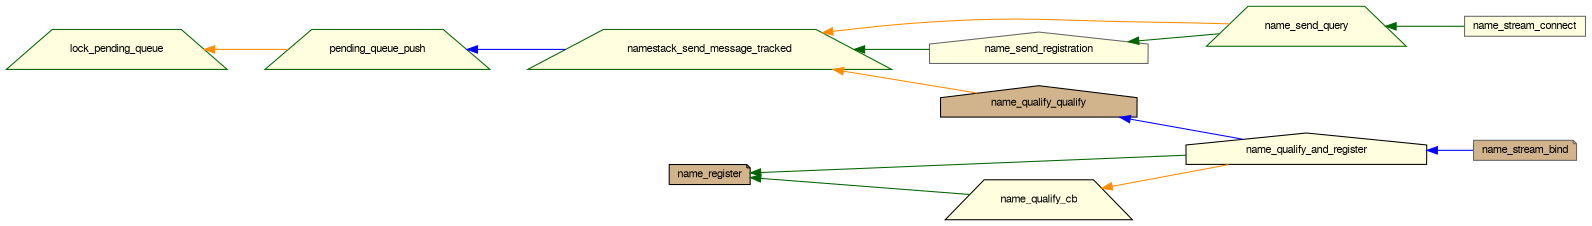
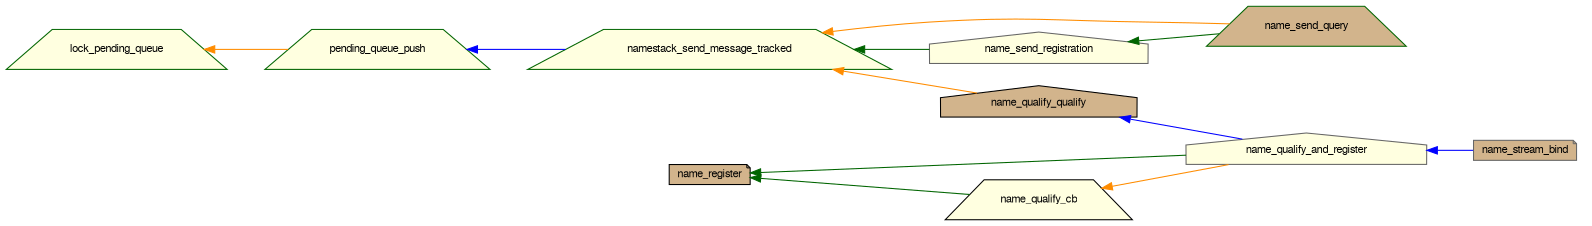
  digraph {
    rankdir=LR
    node [color=darkgreen fillcolor=lightyellow fontname=FreeSans fontsize=10 shape=trapezium style=filled]
    edge [color=darkgreen dir=back fontname=FreeSans fontsize=10 labelfontname=FreeSans labelfontsize=10 style=solid]
    n1 [fontcolor=black height=0.2 label=lock_pending_queue width=0.4]
    n2 [height=0.2 label=pending_queue_push width=0.4]
    n3 [height=0.2 label=namestack_send_message_tracked width=0.4]
    n4 [color=black fillcolor=tan height=0.2 label=name_qualify_qualify shape=house width=0.4]
-   n5 [height=0.2 label=name_send_query width=0.4]
+   n5 [fillcolor=tan height=0.2 label=name_send_query width=0.4]
    n6 [color=gray40 height=0.2 label=name_send_registration shape=house width=0.4]
-   n7 [color=black height=0.2 label=name_qualify_and_register shape=house width=0.4]
-   n8 [color=gray40 height=0.2 label=name_stream_connect shape=box width=0.4]
+   n7 [color=gray40 height=0.2 label=name_qualify_and_register shape=house width=0.4]
    n9 [color=gray40 fillcolor=tan height=0.2 label=name_stream_bind shape=note width=0.4]
    n10 [color=black fillcolor=tan height=0.2 label=name_register shape=note width=0.4]
    n11 [color=black height=0.2 label=name_qualify_cb width=0.4]
    n1 -> n2 [color=darkorange]
    n2 -> n3 [color=blue]
    n3 -> n4 [color=darkorange]
    n3 -> n5 [color=darkorange]
    n3 -> n6
    n4 -> n7 [color=blue]
-   n5 -> n8
    n6 -> n5
    n7 -> n9 [color=blue]
    n10 -> n7
    n10 -> n11
    n11 -> n7 [color=darkorange]
  }
